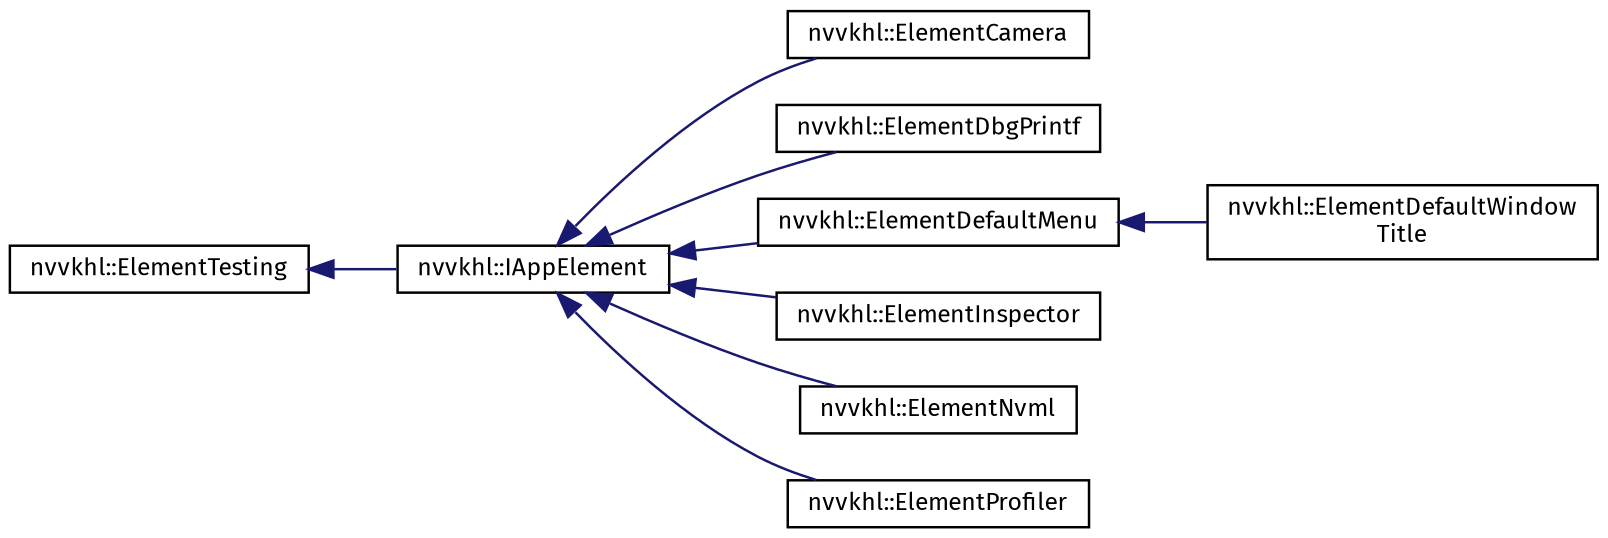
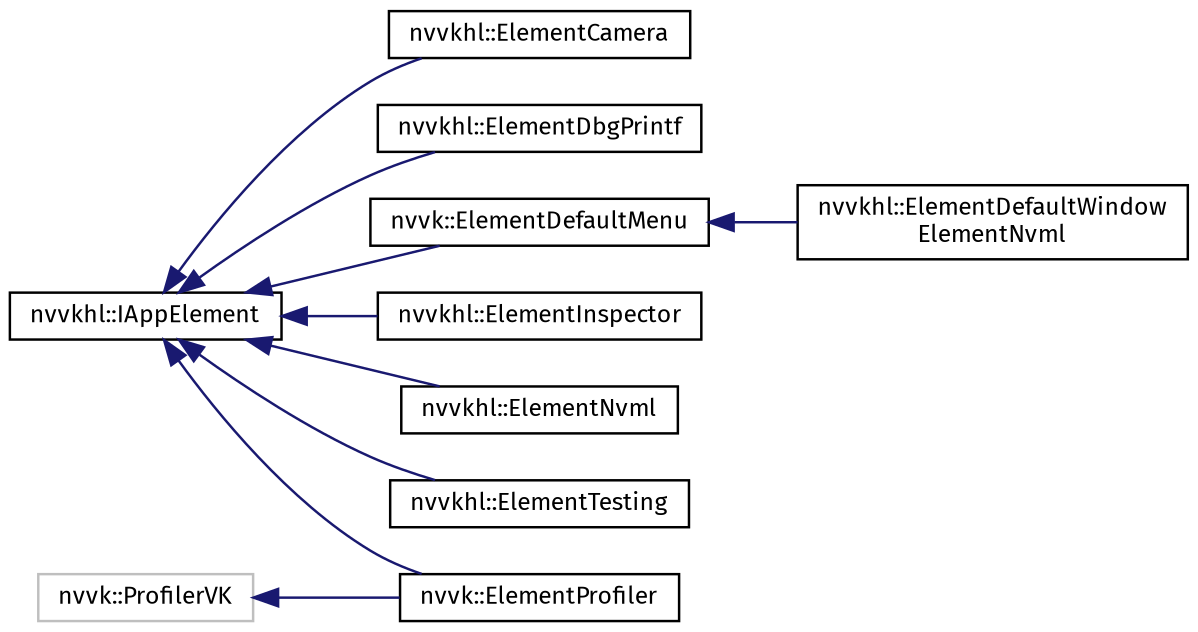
  digraph {
    fontname="Fira Sans"
    rankdir=LR
    node [color=black fillcolor=white fontname="Fira Sans" fontsize=10 shape=record style=filled]
    edge [color=midnightblue dir=back fontname="Fira Sans" fontsize=10 labelfontname=Helvetica labelfontsize=10 style=solid]
    n1 [height=0.2 label="nvvkhl::IAppElement" width=0.4]
    n2 [height=0.2 label="nvvkhl::ElementCamera" width=0.4]
    n3 [height=0.2 label="nvvkhl::ElementDbgPrintf" width=0.4]
-   n4 [height=0.2 label="nvvkhl::ElementDefaultMenu" width=0.4]
+   n4 [height=0.2 label="nvvk::ElementDefaultMenu" width=0.4]
    n5 [height=0.2 label="nvvkhl::ElementInspector" width=0.4]
    n6 [height=0.2 label="nvvkhl::ElementNvml" width=0.4]
-   n7 [height=0.2 label="nvvkhl::ElementProfiler" width=0.4]
+   n7 [height=0.2 label="nvvk::ElementProfiler" width=0.4]
    n8 [height=0.2 label="nvvkhl::ElementTesting" width=0.4]
-   n9 [height=0.2 label="nvvkhl::ElementDefaultWindow\lTitle" width=0.4]
+   n9 [height=0.2 label="nvvkhl::ElementDefaultWindow\lElementNvml" width=0.4]
+   n10 [color=grey75 height=0.2 label="nvvk::ProfilerVK" width=0.4]
    n1 -> n2
    n1 -> n3
    n1 -> n4
    n1 -> n5
    n1 -> n6
    n1 -> n7
-   n8 -> n1
+   n1 -> n8
    n4 -> n9
+   n10 -> n7
  }
